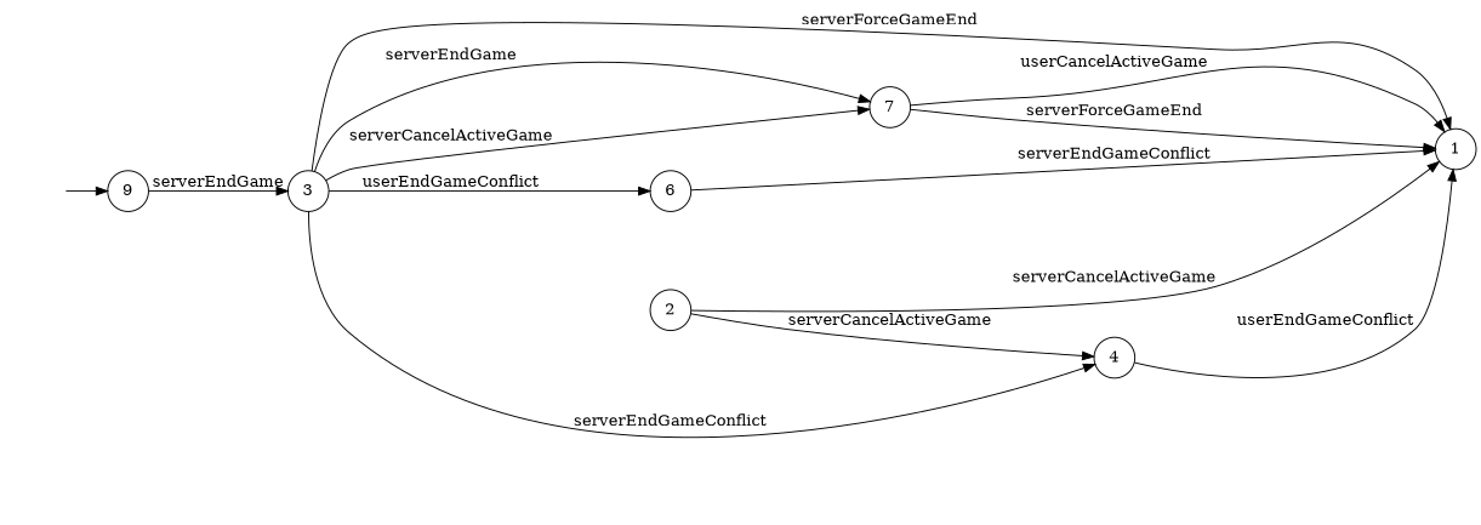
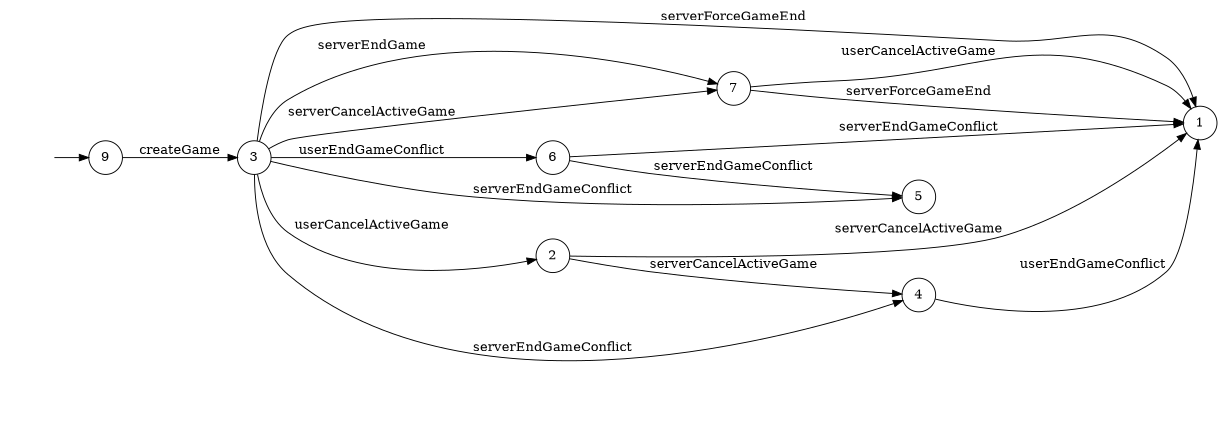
  digraph {
    rankdir=LR
    node [shape=circle]
    "" [shape=plaintext]
    n2 [label=9]
    n3 [label=3]
    n4 [label=1]
    n5 [label=7]
    n6 [label=6]
+   n7 [label=5]
    n8 [label=2]
    n9 [label=4]
    "" -> n2
-   n2 -> n3 [label=serverEndGame]
+   n2 -> n3 [label=createGame]
    n3 -> n4 [label=serverForceGameEnd]
    n3 -> n5 [label=serverEndGame]
    n3 -> n5 [label=serverCancelActiveGame]
    n3 -> n6 [label=userEndGameConflict]
+   n3 -> n7 [label=serverEndGameConflict]
+   n3 -> n8 [label=userCancelActiveGame]
    n3 -> n9 [label=serverEndGameConflict]
    n5 -> n4 [label=userCancelActiveGame]
    n5 -> n4 [label=serverForceGameEnd]
    n6 -> n4 [label=serverEndGameConflict]
+   n6 -> n7 [label=serverEndGameConflict]
    n8 -> n4 [label=serverCancelActiveGame]
    n8 -> n9 [label=serverCancelActiveGame]
    n9 -> n4 [label=userEndGameConflict]
  }
